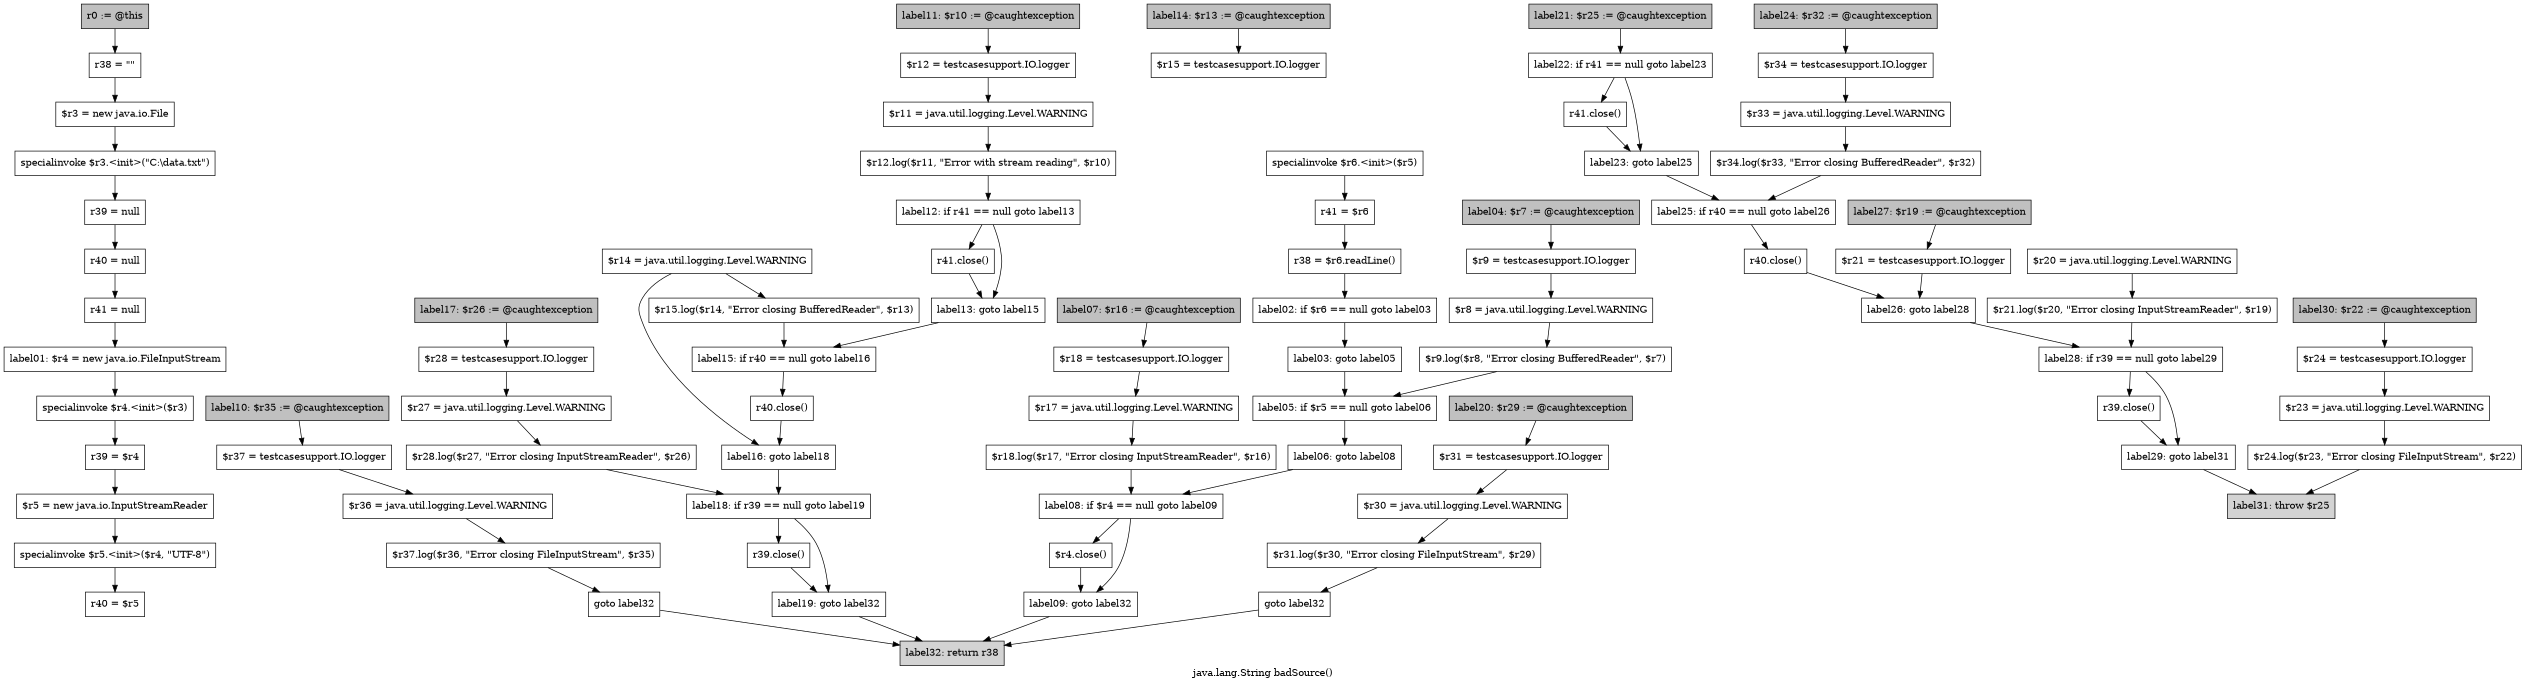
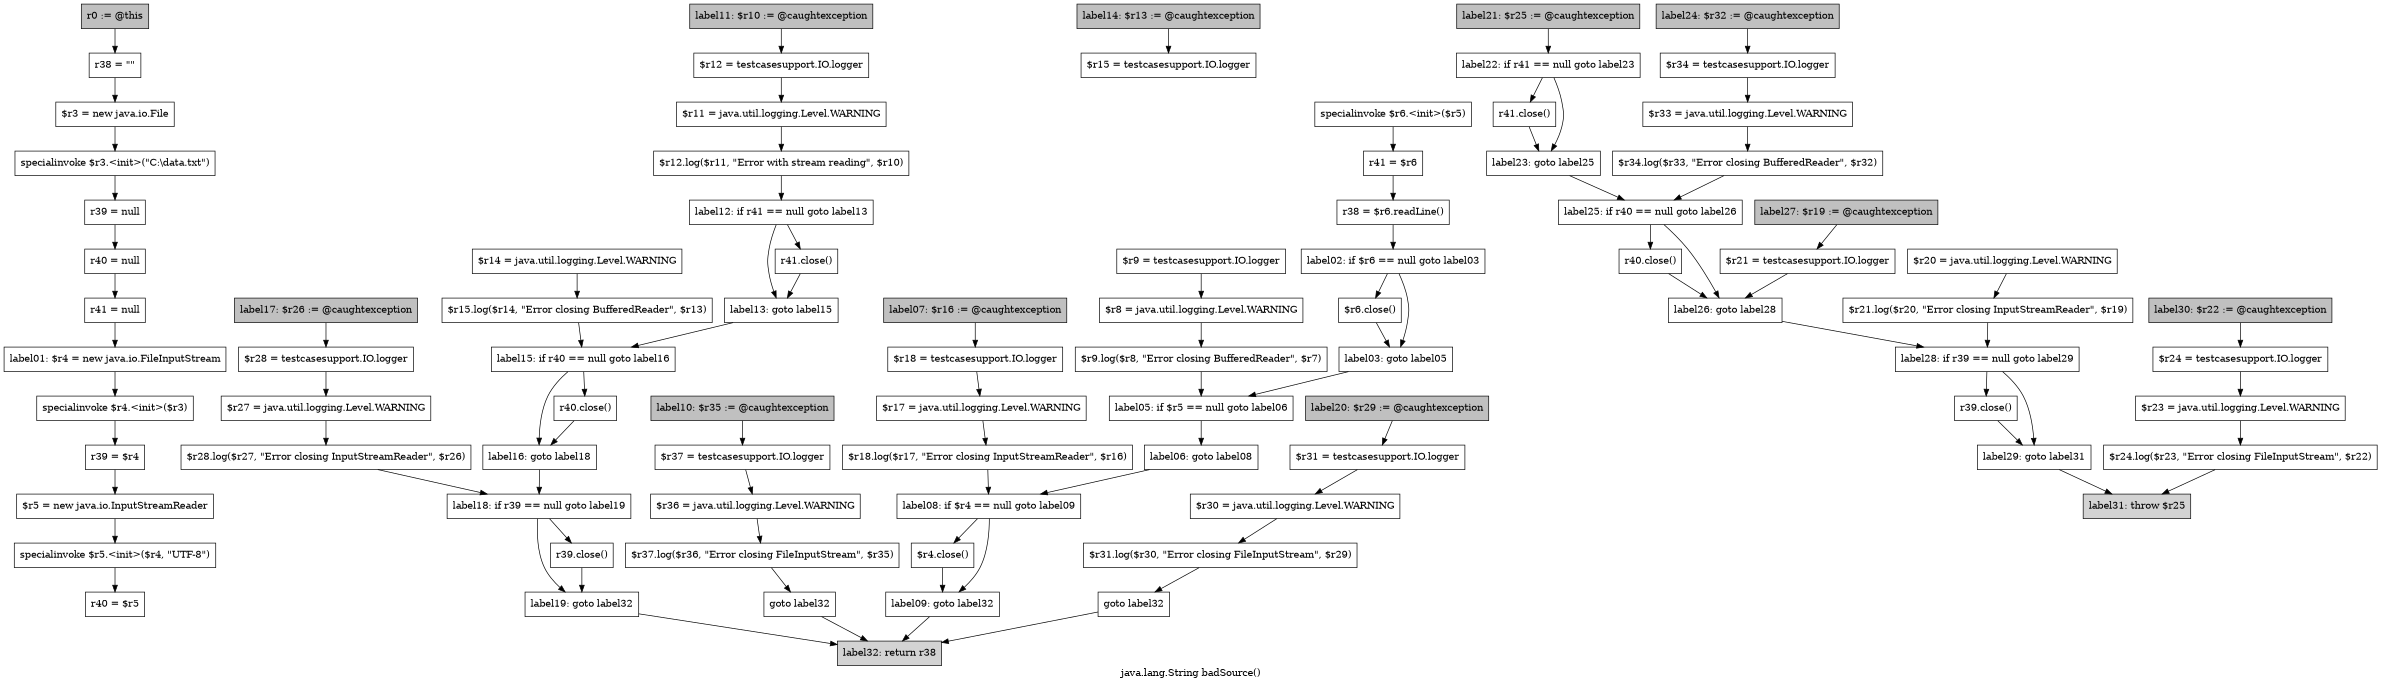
  digraph {
    label="java.lang.String badSource()"
    node [shape=box]
    n1 [fillcolor=gray label="r0 := @this" style=filled]
    n2 [label="r38 = \"\""]
    n3 [label="$r3 = new java.io.File"]
    n4 [label="specialinvoke $r3.<init>(\"C:\\data.txt\")"]
    n5 [label="r39 = null"]
    n6 [label="r40 = null"]
    n7 [label="r41 = null"]
    n8 [label="label01: $r4 = new java.io.FileInputStream"]
    n9 [label="specialinvoke $r4.<init>($r3)"]
    n10 [label="r39 = $r4"]
    n11 [label="$r5 = new java.io.InputStreamReader"]
    n12 [label="specialinvoke $r5.<init>($r4, \"UTF-8\")"]
    n13 [label="r40 = $r5"]
    n14 [label="specialinvoke $r6.<init>($r5)"]
    n15 [label="r41 = $r6"]
    n16 [label="r38 = $r6.readLine()"]
    n17 [label="label02: if $r6 == null goto label03"]
+   n18 [label="$r6.close()"]
    n19 [label="label03: goto label05"]
    n20 [label="label05: if $r5 == null goto label06"]
    n21 [label="label06: goto label08"]
    n22 [label="label08: if $r4 == null goto label09"]
-   n23 [fillcolor=gray label="label04: $r7 := @caughtexception" style=filled]
    n24 [label="$r9 = testcasesupport.IO.logger"]
    n25 [label="$r8 = java.util.logging.Level.WARNING"]
    n26 [label="$r9.log($r8, \"Error closing BufferedReader\", $r7)"]
    n27 [label="$r4.close()"]
    n28 [label="label09: goto label32"]
    n29 [fillcolor=lightgray label="label32: return r38" style=filled]
    n30 [fillcolor=gray label="label07: $r16 := @caughtexception" style=filled]
    n31 [label="$r18 = testcasesupport.IO.logger"]
    n32 [label="$r17 = java.util.logging.Level.WARNING"]
    n33 [label="$r18.log($r17, \"Error closing InputStreamReader\", $r16)"]
    n34 [fillcolor=gray label="label10: $r35 := @caughtexception" style=filled]
    n35 [label="$r37 = testcasesupport.IO.logger"]
    n36 [label="$r36 = java.util.logging.Level.WARNING"]
    n37 [label="$r37.log($r36, \"Error closing FileInputStream\", $r35)"]
    n38 [label="goto label32"]
    n39 [fillcolor=gray label="label11: $r10 := @caughtexception" style=filled]
    n40 [label="$r12 = testcasesupport.IO.logger"]
    n41 [label="$r11 = java.util.logging.Level.WARNING"]
    n42 [label="$r12.log($r11, \"Error with stream reading\", $r10)"]
    n43 [label="label12: if r41 == null goto label13"]
    n44 [label="r41.close()"]
    n45 [label="label13: goto label15"]
    n46 [label="label15: if r40 == null goto label16"]
    n47 [label="r40.close()"]
    n48 [label="label16: goto label18"]
    n49 [label="label18: if r39 == null goto label19"]
    n50 [fillcolor=gray label="label14: $r13 := @caughtexception" style=filled]
    n51 [label="$r15 = testcasesupport.IO.logger"]
    n52 [label="$r14 = java.util.logging.Level.WARNING"]
    n53 [label="$r15.log($r14, \"Error closing BufferedReader\", $r13)"]
    n54 [label="r39.close()"]
    n55 [label="label19: goto label32"]
    n56 [fillcolor=gray label="label17: $r26 := @caughtexception" style=filled]
    n57 [label="$r28 = testcasesupport.IO.logger"]
    n58 [label="$r27 = java.util.logging.Level.WARNING"]
    n59 [label="$r28.log($r27, \"Error closing InputStreamReader\", $r26)"]
    n60 [fillcolor=gray label="label20: $r29 := @caughtexception" style=filled]
    n61 [label="$r31 = testcasesupport.IO.logger"]
    n62 [label="$r30 = java.util.logging.Level.WARNING"]
    n63 [label="$r31.log($r30, \"Error closing FileInputStream\", $r29)"]
    n64 [label="goto label32"]
    n65 [fillcolor=gray label="label21: $r25 := @caughtexception" style=filled]
    n66 [label="label22: if r41 == null goto label23"]
    n67 [label="r41.close()"]
    n68 [label="label23: goto label25"]
    n69 [label="label25: if r40 == null goto label26"]
    n70 [label="r40.close()"]
    n71 [label="label26: goto label28"]
    n72 [label="label28: if r39 == null goto label29"]
    n73 [fillcolor=gray label="label24: $r32 := @caughtexception" style=filled]
    n74 [label="$r34 = testcasesupport.IO.logger"]
    n75 [label="$r33 = java.util.logging.Level.WARNING"]
    n76 [label="$r34.log($r33, \"Error closing BufferedReader\", $r32)"]
    n77 [label="r39.close()"]
    n78 [label="label29: goto label31"]
    n79 [fillcolor=lightgray label="label31: throw $r25" style=filled]
    n80 [fillcolor=gray label="label27: $r19 := @caughtexception" style=filled]
    n81 [label="$r21 = testcasesupport.IO.logger"]
    n82 [label="$r20 = java.util.logging.Level.WARNING"]
    n83 [label="$r21.log($r20, \"Error closing InputStreamReader\", $r19)"]
    n84 [fillcolor=gray label="label30: $r22 := @caughtexception" style=filled]
    n85 [label="$r24 = testcasesupport.IO.logger"]
    n86 [label="$r23 = java.util.logging.Level.WARNING"]
    n87 [label="$r24.log($r23, \"Error closing FileInputStream\", $r22)"]
    n1 -> n2
    n2 -> n3
    n3 -> n4
    n4 -> n5
    n5 -> n6
    n6 -> n7
    n7 -> n8
    n8 -> n9
    n9 -> n10
    n10 -> n11
    n11 -> n12
    n12 -> n13
    n14 -> n15
    n15 -> n16
    n16 -> n17
+   n17 -> n18
    n17 -> n19
+   n18 -> n19
    n19 -> n20
    n20 -> n21
    n21 -> n22
    n22 -> n27
    n22 -> n28
-   n23 -> n24
    n24 -> n25
    n25 -> n26
    n26 -> n20
    n27 -> n28
    n28 -> n29
    n30 -> n31
    n31 -> n32
    n32 -> n33
    n33 -> n22
    n34 -> n35
    n35 -> n36
    n36 -> n37
    n37 -> n38
    n38 -> n29
    n39 -> n40
    n40 -> n41
    n41 -> n42
    n42 -> n43
    n43 -> n44
    n43 -> n45
    n44 -> n45
    n45 -> n46
    n46 -> n47
-   n52 -> n48
+   n46 -> n48
    n47 -> n48
    n48 -> n49
    n49 -> n54
    n49 -> n55
    n50 -> n51
    n52 -> n53
    n53 -> n46
    n54 -> n55
    n55 -> n29
    n56 -> n57
    n57 -> n58
    n58 -> n59
    n59 -> n49
    n60 -> n61
    n61 -> n62
    n62 -> n63
    n63 -> n64
    n64 -> n29
    n65 -> n66
    n66 -> n67
    n66 -> n68
    n67 -> n68
    n68 -> n69
    n69 -> n70
+   n69 -> n71
    n70 -> n71
    n71 -> n72
    n72 -> n77
    n72 -> n78
    n73 -> n74
    n74 -> n75
    n75 -> n76
    n76 -> n69
    n77 -> n78
    n78 -> n79
    n80 -> n81
    n81 -> n71
    n82 -> n83
    n83 -> n72
    n84 -> n85
    n85 -> n86
    n86 -> n87
    n87 -> n79
  }
